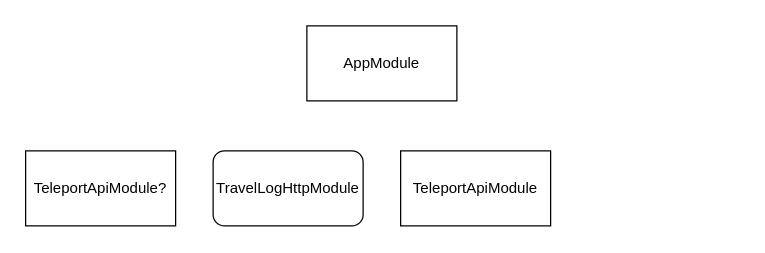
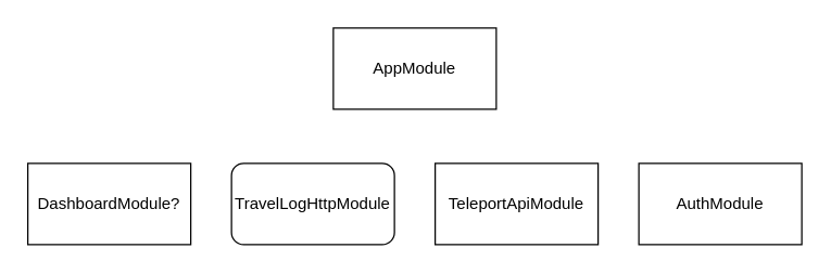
  <mxCell id="0" />
  <mxCell id="1" parent="0" />
  <mxCell id="2" value="AppModule" style="rounded=0;whiteSpace=wrap;html=1;" vertex="1" parent="1"><mxGeometry x="245" y="20" width="120" height="60" as="geometry" /></mxCell>
- <mxCell id="4" value="TeleportApiModule?" style="rounded=0;whiteSpace=wrap;html=1;" vertex="1" parent="1"><mxGeometry x="20" y="120" width="120" height="60" as="geometry" /></mxCell>
+ <mxCell id="3" value="AuthModule" style="rounded=0;whiteSpace=wrap;html=1;" vertex="1" parent="1"><mxGeometry x="470" y="120" width="120" height="60" as="geometry" /></mxCell>
+ <mxCell id="4" value="DashboardModule?" style="rounded=0;whiteSpace=wrap;html=1;" vertex="1" parent="1"><mxGeometry x="20" y="120" width="120" height="60" as="geometry" /></mxCell>
  <mxCell id="5" value="TravelLogHttpModule" style="whiteSpace=wrap;html=1;rounded=1;" vertex="1" parent="1"><mxGeometry x="170" y="120" width="120" height="60" as="geometry" /></mxCell>
  <mxCell id="6" value="TeleportApiModule" style="rounded=0;whiteSpace=wrap;html=1;" vertex="1" parent="1"><mxGeometry x="320" y="120" width="120" height="60" as="geometry" /></mxCell>
